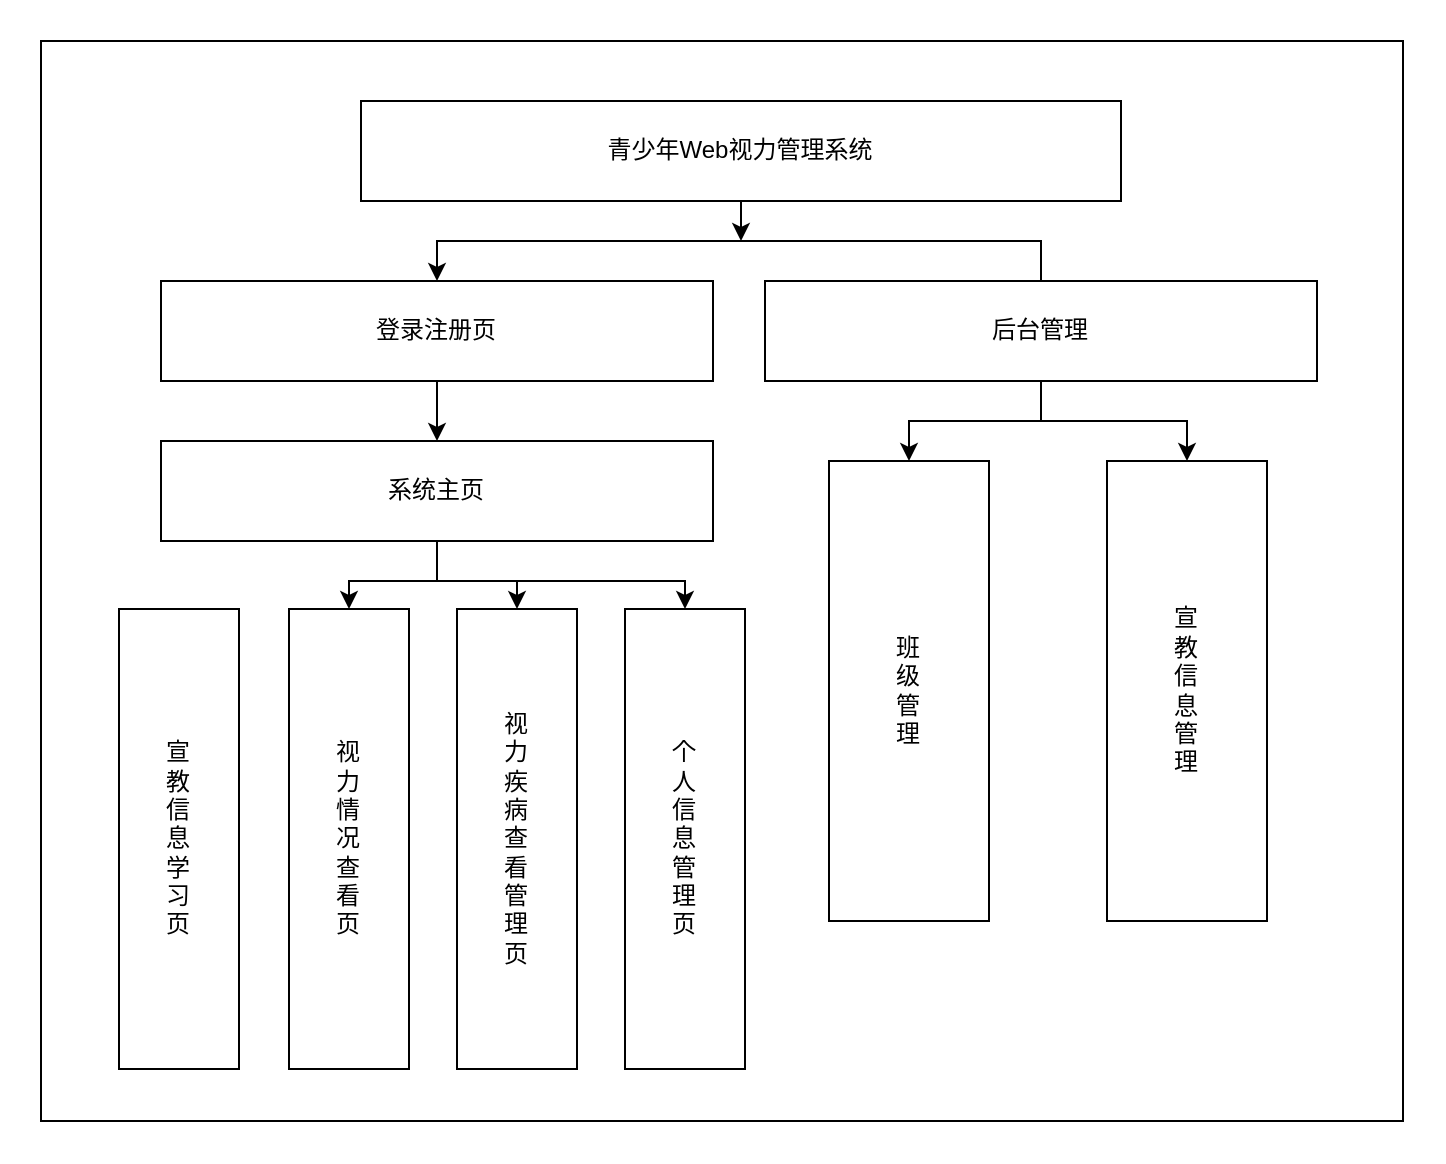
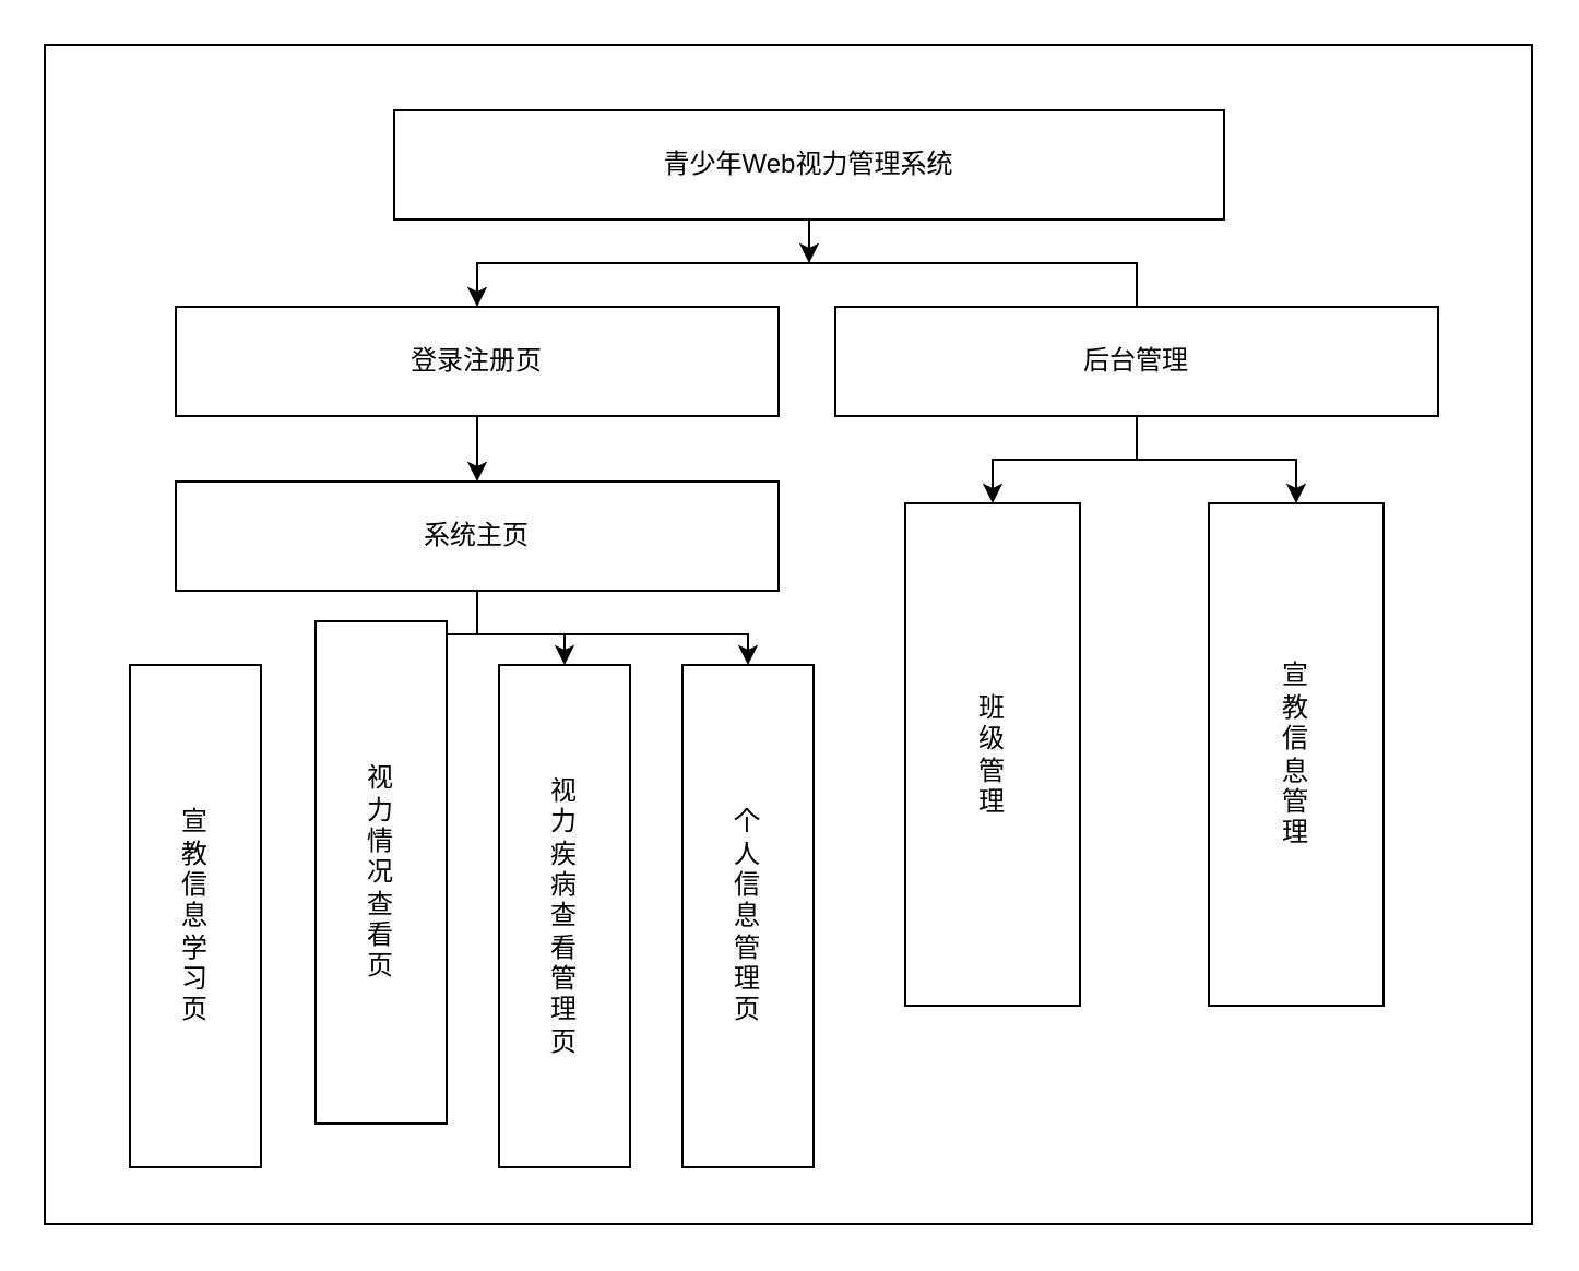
  <mxCell id="0" />
  <mxCell id="1" parent="0" />
  <mxCell id="2" value="" style="rounded=0;whiteSpace=wrap;html=1;" vertex="1" parent="1"><mxGeometry x="20" y="20" width="681" height="540" as="geometry" /></mxCell>
  <mxCell id="3" style="edgeStyle=orthogonalEdgeStyle;rounded=0;orthogonalLoop=1;jettySize=auto;html=1;exitX=0.5;exitY=0;exitDx=0;exitDy=0;entryX=0.5;entryY=0;entryDx=0;entryDy=0;" edge="1" parent="1" source="9" target="6"><mxGeometry relative="1" as="geometry" /></mxCell>
  <mxCell id="4" value="青少年Web视力管理系统" style="rounded=0;whiteSpace=wrap;html=1;" vertex="1" parent="1"><mxGeometry x="180" y="50" width="380" height="50" as="geometry" /></mxCell>
  <mxCell id="5" style="edgeStyle=orthogonalEdgeStyle;rounded=0;orthogonalLoop=1;jettySize=auto;html=1;exitX=0.5;exitY=1;exitDx=0;exitDy=0;entryX=0.5;entryY=0;entryDx=0;entryDy=0;" edge="1" parent="1" source="6" target="14"><mxGeometry relative="1" as="geometry" /></mxCell>
  <mxCell id="6" value="登录注册页" style="rounded=0;whiteSpace=wrap;html=1;" vertex="1" parent="1"><mxGeometry x="80" y="140" width="276" height="50" as="geometry" /></mxCell>
  <mxCell id="7" style="edgeStyle=orthogonalEdgeStyle;rounded=0;orthogonalLoop=1;jettySize=auto;html=1;entryX=0.5;entryY=0;entryDx=0;entryDy=0;" edge="1" parent="1" source="9" target="15"><mxGeometry relative="1" as="geometry" /></mxCell>
  <mxCell id="8" style="edgeStyle=orthogonalEdgeStyle;rounded=0;orthogonalLoop=1;jettySize=auto;html=1;exitX=0.5;exitY=1;exitDx=0;exitDy=0;entryX=0.5;entryY=0;entryDx=0;entryDy=0;" edge="1" parent="1" source="9" target="16"><mxGeometry relative="1" as="geometry" /></mxCell>
  <mxCell id="9" value="后台管理" style="rounded=0;whiteSpace=wrap;html=1;" vertex="1" parent="1"><mxGeometry x="382" y="140" width="276" height="50" as="geometry" /></mxCell>
  <mxCell id="10" value="" style="endArrow=classic;html=1;rounded=0;exitX=0.5;exitY=1;exitDx=0;exitDy=0;" edge="1" parent="1" source="4"><mxGeometry width="50" height="50" relative="1" as="geometry"><mxPoint x="340" y="380" as="sourcePoint" /><mxPoint x="370" y="120" as="targetPoint" /></mxGeometry></mxCell>
  <mxCell id="11" style="edgeStyle=orthogonalEdgeStyle;rounded=0;orthogonalLoop=1;jettySize=auto;html=1;entryX=0.5;entryY=0;entryDx=0;entryDy=0;" edge="1" parent="1" source="14" target="18"><mxGeometry relative="1" as="geometry" /></mxCell>
  <mxCell id="12" style="edgeStyle=orthogonalEdgeStyle;rounded=0;orthogonalLoop=1;jettySize=auto;html=1;exitX=0.5;exitY=1;exitDx=0;exitDy=0;entryX=0.5;entryY=0;entryDx=0;entryDy=0;" edge="1" parent="1" source="14" target="19"><mxGeometry relative="1" as="geometry"><mxPoint x="260" y="300" as="targetPoint" /></mxGeometry></mxCell>
  <mxCell id="13" style="edgeStyle=orthogonalEdgeStyle;rounded=0;orthogonalLoop=1;jettySize=auto;html=1;exitX=0.5;exitY=1;exitDx=0;exitDy=0;entryX=0.5;entryY=0;entryDx=0;entryDy=0;" edge="1" parent="1" source="14" target="20"><mxGeometry relative="1" as="geometry" /></mxCell>
  <mxCell id="14" value="系统主页" style="rounded=0;whiteSpace=wrap;html=1;" vertex="1" parent="1"><mxGeometry x="80" y="220" width="276" height="50" as="geometry" /></mxCell>
  <mxCell id="15" value="班&lt;br&gt;级&lt;br&gt;管&lt;br&gt;理" style="rounded=0;whiteSpace=wrap;html=1;" vertex="1" parent="1"><mxGeometry x="414" y="230" width="80" height="230" as="geometry" /></mxCell>
  <mxCell id="16" value="宣&lt;br&gt;教&lt;br&gt;信&lt;br&gt;息&lt;br&gt;管&lt;br&gt;理" style="rounded=0;whiteSpace=wrap;html=1;" vertex="1" parent="1"><mxGeometry x="553" y="230" width="80" height="230" as="geometry" /></mxCell>
  <mxCell id="17" value="宣&lt;br&gt;教&lt;br&gt;信&lt;br&gt;息&lt;br&gt;学&lt;br&gt;习&lt;br&gt;页" style="rounded=0;whiteSpace=wrap;html=1;" vertex="1" parent="1"><mxGeometry x="59" y="304" width="60" height="230" as="geometry" /></mxCell>
- <mxCell id="18" value="视&lt;br&gt;力&lt;br&gt;情&lt;br&gt;况&lt;br&gt;查&lt;br&gt;看&lt;br&gt;页" style="rounded=0;whiteSpace=wrap;html=1;" vertex="1" parent="1"><mxGeometry x="144" y="304" width="60" height="230" as="geometry" /></mxCell>
+ <mxCell id="18" value="视&lt;br&gt;力&lt;br&gt;情&lt;br&gt;况&lt;br&gt;查&lt;br&gt;看&lt;br&gt;页" style="rounded=0;whiteSpace=wrap;html=1;" vertex="1" parent="1"><mxGeometry x="144" y="284" width="60" height="230" as="geometry" /></mxCell>
  <mxCell id="19" value="视&lt;br&gt;力&lt;br&gt;疾&lt;br&gt;病&lt;br&gt;查&lt;br&gt;看&lt;br&gt;管&lt;br&gt;理&lt;br&gt;页" style="rounded=0;whiteSpace=wrap;html=1;" vertex="1" parent="1"><mxGeometry x="228" y="304" width="60" height="230" as="geometry" /></mxCell>
  <mxCell id="20" value="个&lt;br&gt;人&lt;br&gt;信&lt;br&gt;息&lt;br&gt;管&lt;br&gt;理&lt;br&gt;页" style="rounded=0;whiteSpace=wrap;html=1;" vertex="1" parent="1"><mxGeometry x="312" y="304" width="60" height="230" as="geometry" /></mxCell>
